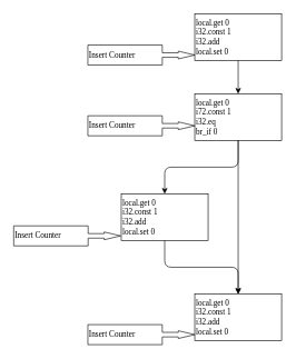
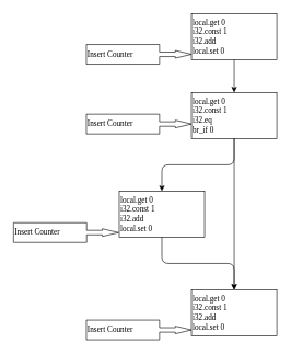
  <mxCell id="0" />
  <mxCell id="1" parent="0" />
  <mxCell id="2" style="edgeStyle=orthogonalEdgeStyle;html=1;exitX=0.5;exitY=1;exitDx=0;exitDy=0;entryX=0.5;entryY=0;entryDx=0;entryDy=0;fontFamily=Lucida Console;" edge="1" parent="1" source="3" target="6"><mxGeometry relative="1" as="geometry" /></mxCell>
  <mxCell id="3" value="&lt;font face=&quot;Lucida Console&quot;&gt;&lt;div&gt;local.get 0&lt;/div&gt;&lt;div&gt;i32.const 1&lt;/div&gt;&lt;div&gt;i32.add&lt;/div&gt;&lt;div&gt;local.set 0&lt;/div&gt;&lt;/font&gt;" style="rounded=0;whiteSpace=wrap;html=1;fillColor=none;align=left;" vertex="1" parent="1"><mxGeometry x="291" y="20" width="130" height="70" as="geometry" /></mxCell>
  <mxCell id="4" style="edgeStyle=orthogonalEdgeStyle;html=1;exitX=0.5;exitY=1;exitDx=0;exitDy=0;entryX=0.5;entryY=0;entryDx=0;entryDy=0;fontFamily=Lucida Console;" edge="1" parent="1" source="6" target="8"><mxGeometry relative="1" as="geometry" /></mxCell>
  <mxCell id="5" style="edgeStyle=orthogonalEdgeStyle;html=1;exitX=0.5;exitY=1;exitDx=0;exitDy=0;entryX=0.5;entryY=0;entryDx=0;entryDy=0;fontFamily=Lucida Console;" edge="1" parent="1" source="6" target="9"><mxGeometry relative="1" as="geometry" /></mxCell>
- <mxCell id="6" value="&lt;font face=&quot;Lucida Console&quot;&gt;&lt;div&gt;local.get 0&lt;/div&gt;&lt;div&gt;i72.const 1&lt;/div&gt;&lt;div&gt;i32.eq&lt;/div&gt;&lt;div&gt;br_if 0&lt;/div&gt;&lt;/font&gt;" style="rounded=0;whiteSpace=wrap;html=1;fillColor=none;align=left;" vertex="1" parent="1"><mxGeometry x="291" y="140" width="130" height="70" as="geometry" /></mxCell>
+ <mxCell id="6" value="&lt;font face=&quot;Lucida Console&quot;&gt;&lt;div&gt;local.get 0&lt;/div&gt;&lt;div&gt;i32.const 1&lt;/div&gt;&lt;div&gt;i32.eq&lt;/div&gt;&lt;div&gt;br_if 0&lt;/div&gt;&lt;/font&gt;" style="rounded=0;whiteSpace=wrap;html=1;fillColor=none;align=left;" vertex="1" parent="1"><mxGeometry x="291" y="140" width="130" height="70" as="geometry" /></mxCell>
  <mxCell id="7" style="edgeStyle=orthogonalEdgeStyle;html=1;exitX=0.5;exitY=1;exitDx=0;exitDy=0;entryX=0.5;entryY=0;entryDx=0;entryDy=0;fontFamily=Lucida Console;" edge="1" parent="1" source="8" target="9"><mxGeometry relative="1" as="geometry" /></mxCell>
  <mxCell id="8" value="&lt;font face=&quot;Lucida Console&quot;&gt;&lt;div&gt;local.get 0&lt;/div&gt;&lt;div&gt;i32.const 1&lt;/div&gt;&lt;div&gt;i32.add&lt;/div&gt;&lt;div&gt;local.set 0&lt;/div&gt;&lt;/font&gt;" style="rounded=0;whiteSpace=wrap;html=1;fillColor=none;align=left;" vertex="1" parent="1"><mxGeometry x="181" y="290" width="130" height="70" as="geometry" /></mxCell>
  <mxCell id="9" value="&lt;font face=&quot;Lucida Console&quot;&gt;&lt;div&gt;local.get 0&lt;/div&gt;&lt;div&gt;i32.const 1&lt;/div&gt;&lt;div&gt;i32.add&lt;/div&gt;&lt;div&gt;local.set 0&lt;/div&gt;&lt;/font&gt;" style="rounded=0;whiteSpace=wrap;html=1;fillColor=none;align=left;" vertex="1" parent="1"><mxGeometry x="291" y="440" width="130" height="70" as="geometry" /></mxCell>
  <mxCell id="10" value="Insert Counter" style="html=1;shadow=0;dashed=0;align=left;verticalAlign=middle;shape=mxgraph.arrows2.calloutArrow;dy=3.4;dx=24.6;notch=111.4;arrowHead=2.4;fontFamily=Lucida Console;fillColor=none;" vertex="1" parent="1"><mxGeometry x="131" y="67" width="160" height="30" as="geometry" /></mxCell>
  <mxCell id="11" value="Insert Counter" style="html=1;shadow=0;dashed=0;align=left;verticalAlign=middle;shape=mxgraph.arrows2.calloutArrow;dy=3.4;dx=24.6;notch=111.4;arrowHead=2.4;fontFamily=Lucida Console;fillColor=none;" vertex="1" parent="1"><mxGeometry x="131" y="173" width="160" height="30" as="geometry" /></mxCell>
  <mxCell id="12" value="Insert Counter" style="html=1;shadow=0;dashed=0;align=left;verticalAlign=middle;shape=mxgraph.arrows2.calloutArrow;dy=3.4;dx=24.6;notch=111.4;arrowHead=2.4;fontFamily=Lucida Console;fillColor=none;" vertex="1" parent="1"><mxGeometry x="20" y="338" width="160" height="30" as="geometry" /></mxCell>
  <mxCell id="13" value="Insert Counter" style="html=1;shadow=0;dashed=0;align=left;verticalAlign=middle;shape=mxgraph.arrows2.calloutArrow;dy=3.4;dx=24.6;notch=111.4;arrowHead=2.4;fontFamily=Lucida Console;fillColor=none;" vertex="1" parent="1"><mxGeometry x="131" y="486" width="160" height="30" as="geometry" /></mxCell>
